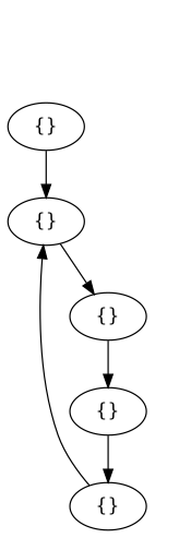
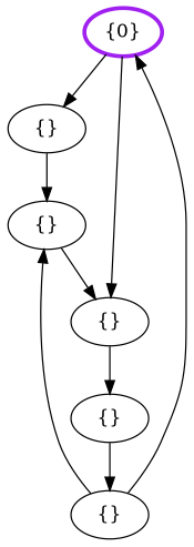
  digraph {
    node [fixedsize=true shape=ellipse]
+   n1 [color=purple height=0.5 label="{0}" penwidth=3 width=0.8]
    n2 [height=0.5 label="{}" width=0.8]
    n3 [height=0.5 label="{}" width=0.8]
    n4 [height=0.5 label="{}" width=0.8]
    n5 [height=0.5 label="{}" width=0.8]
    n6 [height=0.5 label="{}" width=0.8]
+   n1 -> n2
+   n1 -> n3
    n2 -> n4
    n3 -> n5
    n4 -> n3
    n5 -> n6
+   n6 -> n1
    n6 -> n4
  }
